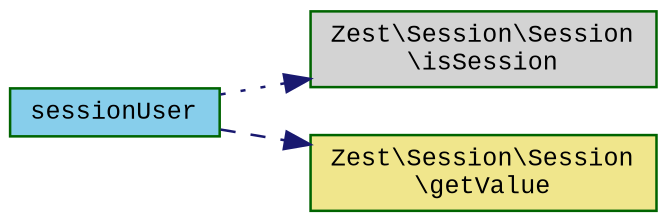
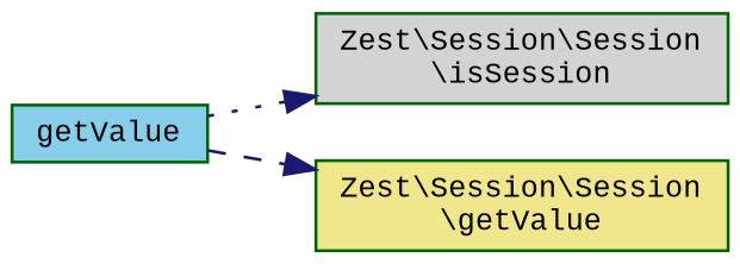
  digraph {
    rankdir=LR
    fontname="Liberation Mono"
    node [color=darkgreen fontname="Liberation Mono" fontsize=10 shape=record style=filled]
    edge [color=midnightblue fontname="Liberation Mono" fontsize=10 labelfontname=Helvetica labelfontsize=10]
-   n1 [fillcolor=skyblue fontcolor=black height=0.2 label=sessionUser width=0.4]
+   n1 [fillcolor=skyblue fontcolor=black height=0.2 label=getValue width=0.4]
    n2 [fillcolor=lightgrey height=0.2 label="Zest\\Session\\Session\l\\isSession" width=0.4]
    n3 [fillcolor=khaki height=0.2 label="Zest\\Session\\Session\l\\getValue" width=0.4]
    n1 -> n2 [style=dotted]
    n1 -> n3 [style=dashed]
  }
